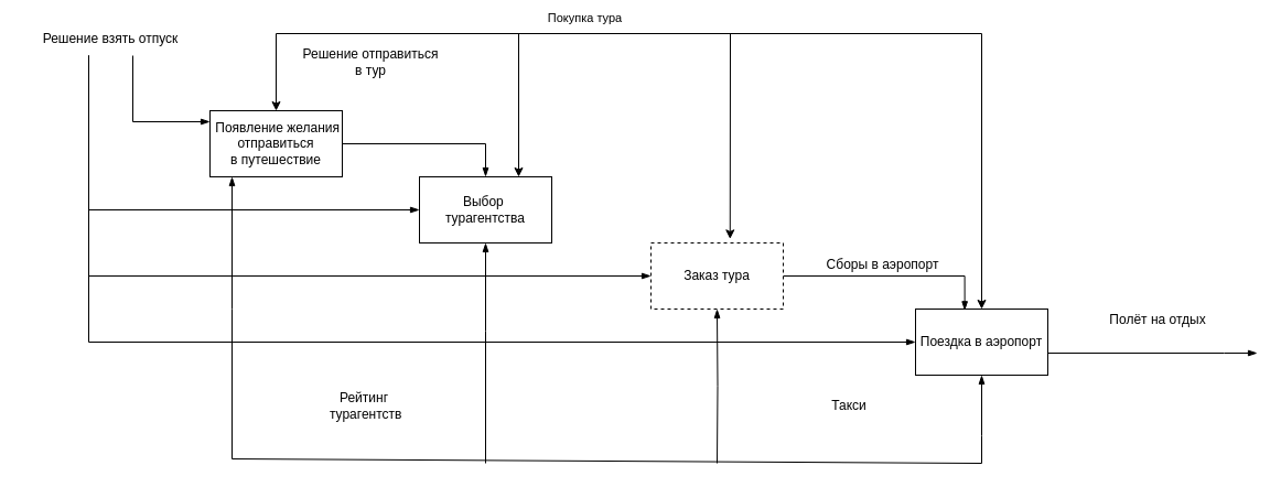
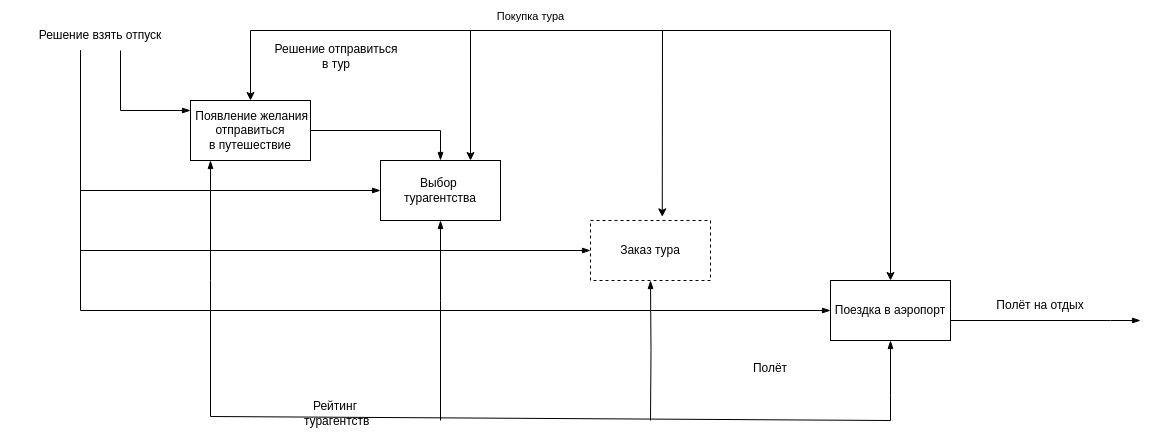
  <mxCell id="0" />
  <mxCell id="1" parent="0" />
  <mxCell id="2" style="edgeStyle=orthogonalEdgeStyle;rounded=0;orthogonalLoop=1;jettySize=auto;html=1;fontSize=12;endArrow=blockThin;endFill=1;" parent="1" source="3" target="4" edge="1"><mxGeometry relative="1" as="geometry"><Array as="points"><mxPoint x="440" y="130" /></Array></mxGeometry></mxCell>
  <mxCell id="3" value="&amp;nbsp;Появление желания отправиться&lt;br&gt;в путешествие" style="rounded=0;whiteSpace=wrap;html=1;" parent="1" vertex="1"><mxGeometry x="190" y="100" width="120" height="60" as="geometry" /></mxCell>
  <mxCell id="4" value="&lt;span style=&quot;font-size: 12px;&quot;&gt;&lt;font style=&quot;vertical-align: inherit;&quot;&gt;&lt;font style=&quot;vertical-align: inherit;&quot;&gt;&lt;font style=&quot;vertical-align: inherit;&quot;&gt;&lt;font style=&quot;vertical-align: inherit;&quot;&gt;Выбор&amp;nbsp;&lt;br&gt;турагентства&lt;br&gt;&lt;/font&gt;&lt;/font&gt;&lt;/font&gt;&lt;/font&gt;&lt;/span&gt;" style="rounded=0;whiteSpace=wrap;html=1;fontSize=10;" parent="1" vertex="1"><mxGeometry x="380" y="160" width="120" height="60" as="geometry" /></mxCell>
- <mxCell id="5" value="Сборы в аэропорт" style="edgeStyle=orthogonalEdgeStyle;rounded=0;orthogonalLoop=1;jettySize=auto;html=1;entryX=0.372;entryY=0.022;entryDx=0;entryDy=0;entryPerimeter=0;fontSize=12;endArrow=blockThin;endFill=1;" parent="1" source="6" target="8" edge="1"><mxGeometry x="-0.077" y="10" relative="1" as="geometry"><Array as="points"><mxPoint x="875" y="250" /></Array><mxPoint as="offset" /></mxGeometry></mxCell>
  <mxCell id="6" value="&lt;font style=&quot;vertical-align: inherit;&quot;&gt;&lt;font style=&quot;vertical-align: inherit;&quot;&gt;&lt;font style=&quot;vertical-align: inherit;&quot;&gt;&lt;font style=&quot;vertical-align: inherit;&quot;&gt;Заказ тура&lt;/font&gt;&lt;/font&gt;&lt;/font&gt;&lt;/font&gt;" style="rounded=0;whiteSpace=wrap;html=1;fontSize=12;dashed=1;" parent="1" vertex="1"><mxGeometry x="590" y="220" width="120" height="60" as="geometry" /></mxCell>
  <mxCell id="7" style="edgeStyle=orthogonalEdgeStyle;rounded=0;orthogonalLoop=1;jettySize=auto;html=1;fontSize=12;endArrow=blockThin;endFill=1;" parent="1" source="8" edge="1"><mxGeometry relative="1" as="geometry"><mxPoint x="1140" y="320" as="targetPoint" /><Array as="points"><mxPoint x="1110" y="320" /></Array></mxGeometry></mxCell>
  <mxCell id="8" value="Поездка в аэропорт" style="rounded=0;whiteSpace=wrap;html=1;fontSize=12;" parent="1" vertex="1"><mxGeometry x="830" y="280" width="120" height="60" as="geometry" /></mxCell>
  <mxCell id="9" style="edgeStyle=orthogonalEdgeStyle;rounded=0;orthogonalLoop=1;jettySize=auto;html=1;fontSize=12;endArrow=blockThin;endFill=1;" parent="1" target="3" edge="1"><mxGeometry relative="1" as="geometry"><Array as="points"><mxPoint x="210" y="280" /><mxPoint x="210" y="280" /></Array><mxPoint x="210" y="416" as="sourcePoint" /></mxGeometry></mxCell>
  <mxCell id="10" style="edgeStyle=orthogonalEdgeStyle;rounded=0;orthogonalLoop=1;jettySize=auto;html=1;fontSize=12;endArrow=blockThin;endFill=1;" parent="1" target="4" edge="1"><mxGeometry relative="1" as="geometry"><Array as="points"><mxPoint x="440" y="300" /><mxPoint x="440" y="300" /></Array><mxPoint x="440" y="420" as="sourcePoint" /></mxGeometry></mxCell>
- <mxCell id="11" value="Рейтинг&lt;br&gt;&amp;nbsp;турагентств" style="text;html=1;strokeColor=none;fillColor=none;align=center;verticalAlign=middle;whiteSpace=wrap;rounded=0;fontSize=12;" parent="1" vertex="1"><mxGeometry x="300" y="352.5" width="60" height="30" as="geometry" /></mxCell>
+ <mxCell id="11" value="Рейтинг&lt;br&gt;&amp;nbsp;турагентств" style="text;html=1;strokeColor=none;fillColor=none;align=center;verticalAlign=middle;whiteSpace=wrap;rounded=0;fontSize=12;" parent="1" vertex="1"><mxGeometry x="305" y="397.5" width="60" height="30" as="geometry" /></mxCell>
  <mxCell id="12" style="edgeStyle=orthogonalEdgeStyle;rounded=0;orthogonalLoop=1;jettySize=auto;html=1;entryX=0.5;entryY=1;entryDx=0;entryDy=0;fontSize=12;endArrow=blockThin;endFill=1;" parent="1" target="6" edge="1"><mxGeometry relative="1" as="geometry"><mxPoint x="650" y="420" as="sourcePoint" /></mxGeometry></mxCell>
  <mxCell id="13" style="edgeStyle=orthogonalEdgeStyle;rounded=0;orthogonalLoop=1;jettySize=auto;html=1;entryX=0.5;entryY=1;entryDx=0;entryDy=0;fontSize=12;endArrow=blockThin;endFill=1;" parent="1" target="8" edge="1"><mxGeometry relative="1" as="geometry"><mxPoint x="890" y="420" as="sourcePoint" /><Array as="points"><mxPoint x="890" y="395" /></Array></mxGeometry></mxCell>
- <mxCell id="14" value="Такси" style="text;html=1;strokeColor=none;fillColor=none;align=center;verticalAlign=middle;whiteSpace=wrap;rounded=0;fontSize=12;" parent="1" vertex="1"><mxGeometry x="740" y="352.5" width="60" height="30" as="geometry" /></mxCell>
+ <mxCell id="14" value="Полёт" style="text;html=1;strokeColor=none;fillColor=none;align=center;verticalAlign=middle;whiteSpace=wrap;rounded=0;fontSize=12;" parent="1" vertex="1"><mxGeometry x="740" y="352.5" width="60" height="30" as="geometry" /></mxCell>
  <mxCell id="15" style="edgeStyle=orthogonalEdgeStyle;rounded=0;orthogonalLoop=1;jettySize=auto;html=1;fontSize=12;endArrow=blockThin;endFill=1;entryX=0;entryY=0.5;entryDx=0;entryDy=0;" parent="1" source="17" target="8" edge="1"><mxGeometry relative="1" as="geometry"><mxPoint x="800" y="380" as="targetPoint" /><mxPoint x="80.059" y="60" as="sourcePoint" /><Array as="points"><mxPoint x="80" y="310" /></Array></mxGeometry></mxCell>
  <mxCell id="16" style="edgeStyle=orthogonalEdgeStyle;rounded=0;orthogonalLoop=1;jettySize=auto;html=1;fontSize=12;endArrow=blockThin;endFill=1;" parent="1" source="17" edge="1"><mxGeometry relative="1" as="geometry"><mxPoint x="140" y="30" as="sourcePoint" /><mxPoint x="190" y="110" as="targetPoint" /><Array as="points"><mxPoint x="120" y="110" /></Array></mxGeometry></mxCell>
  <mxCell id="17" value="Решение взять отпуск" style="text;html=1;strokeColor=none;fillColor=none;align=center;verticalAlign=middle;whiteSpace=wrap;rounded=0;fontSize=12;" parent="1" vertex="1"><mxGeometry x="20" y="20" width="160" height="30" as="geometry" /></mxCell>
- <mxCell id="18" value="Полёт на отдых" style="text;html=1;strokeColor=none;fillColor=none;align=center;verticalAlign=middle;whiteSpace=wrap;rounded=0;fontSize=12;" parent="1" vertex="1"><mxGeometry x="1000" y="275" width="100" height="30" as="geometry" /></mxCell>
+ <mxCell id="18" value="Полёт на отдых" style="text;html=1;strokeColor=none;fillColor=none;align=center;verticalAlign=middle;whiteSpace=wrap;rounded=0;fontSize=12;" parent="1" vertex="1"><mxGeometry x="990" y="290" width="100" height="30" as="geometry" /></mxCell>
  <mxCell id="19" value="Решение отправиться в тур" style="text;html=1;strokeColor=none;fillColor=none;align=center;verticalAlign=middle;whiteSpace=wrap;rounded=0;fontSize=12;" parent="1" vertex="1"><mxGeometry x="271" y="41" width="130" height="30" as="geometry" /></mxCell>
  <mxCell id="20" style="edgeStyle=orthogonalEdgeStyle;rounded=0;orthogonalLoop=1;jettySize=auto;html=1;fontSize=12;endArrow=blockThin;endFill=1;entryX=0;entryY=0.5;entryDx=0;entryDy=0;" parent="1" target="4" edge="1"><mxGeometry relative="1" as="geometry"><mxPoint x="79.999" y="50" as="sourcePoint" /><mxPoint x="149.94" y="110" as="targetPoint" /><Array as="points"><mxPoint x="80" y="190" /></Array></mxGeometry></mxCell>
  <mxCell id="21" style="edgeStyle=orthogonalEdgeStyle;rounded=0;orthogonalLoop=1;jettySize=auto;html=1;fontSize=12;endArrow=blockThin;endFill=1;entryX=0;entryY=0.5;entryDx=0;entryDy=0;" parent="1" target="6" edge="1"><mxGeometry relative="1" as="geometry"><mxPoint x="80" y="50" as="sourcePoint" /><mxPoint x="390" y="200" as="targetPoint" /><Array as="points"><mxPoint x="80" y="60" /><mxPoint x="80" y="240" /></Array></mxGeometry></mxCell>
  <mxCell id="22" value="Покупка тура" style="endArrow=classic;startArrow=classic;html=1;rounded=0;entryX=0.5;entryY=0;entryDx=0;entryDy=0;" parent="1" target="3" edge="1"><mxGeometry x="0.271" y="-14" width="50" height="50" relative="1" as="geometry"><mxPoint x="890" y="280" as="sourcePoint" /><mxPoint x="940" y="230" as="targetPoint" /><Array as="points"><mxPoint x="890" y="30" /><mxPoint x="250" y="30" /></Array><mxPoint as="offset" /></mxGeometry></mxCell>
  <mxCell id="23" value="" style="endArrow=classic;html=1;rounded=0;entryX=0.598;entryY=-0.061;entryDx=0;entryDy=0;entryPerimeter=0;" parent="1" target="6" edge="1"><mxGeometry width="50" height="50" relative="1" as="geometry"><mxPoint x="662" y="30" as="sourcePoint" /><mxPoint x="710" y="-20" as="targetPoint" /></mxGeometry></mxCell>
  <mxCell id="24" value="" style="endArrow=classic;html=1;rounded=0;" parent="1" edge="1"><mxGeometry width="50" height="50" relative="1" as="geometry"><mxPoint x="470" y="30" as="sourcePoint" /><mxPoint x="470" y="160" as="targetPoint" /></mxGeometry></mxCell>
  <mxCell id="25" value="" style="endArrow=none;html=1;rounded=0;" parent="1" edge="1"><mxGeometry width="50" height="50" relative="1" as="geometry"><mxPoint x="210" y="416" as="sourcePoint" /><mxPoint x="890" y="420" as="targetPoint" /></mxGeometry></mxCell>
